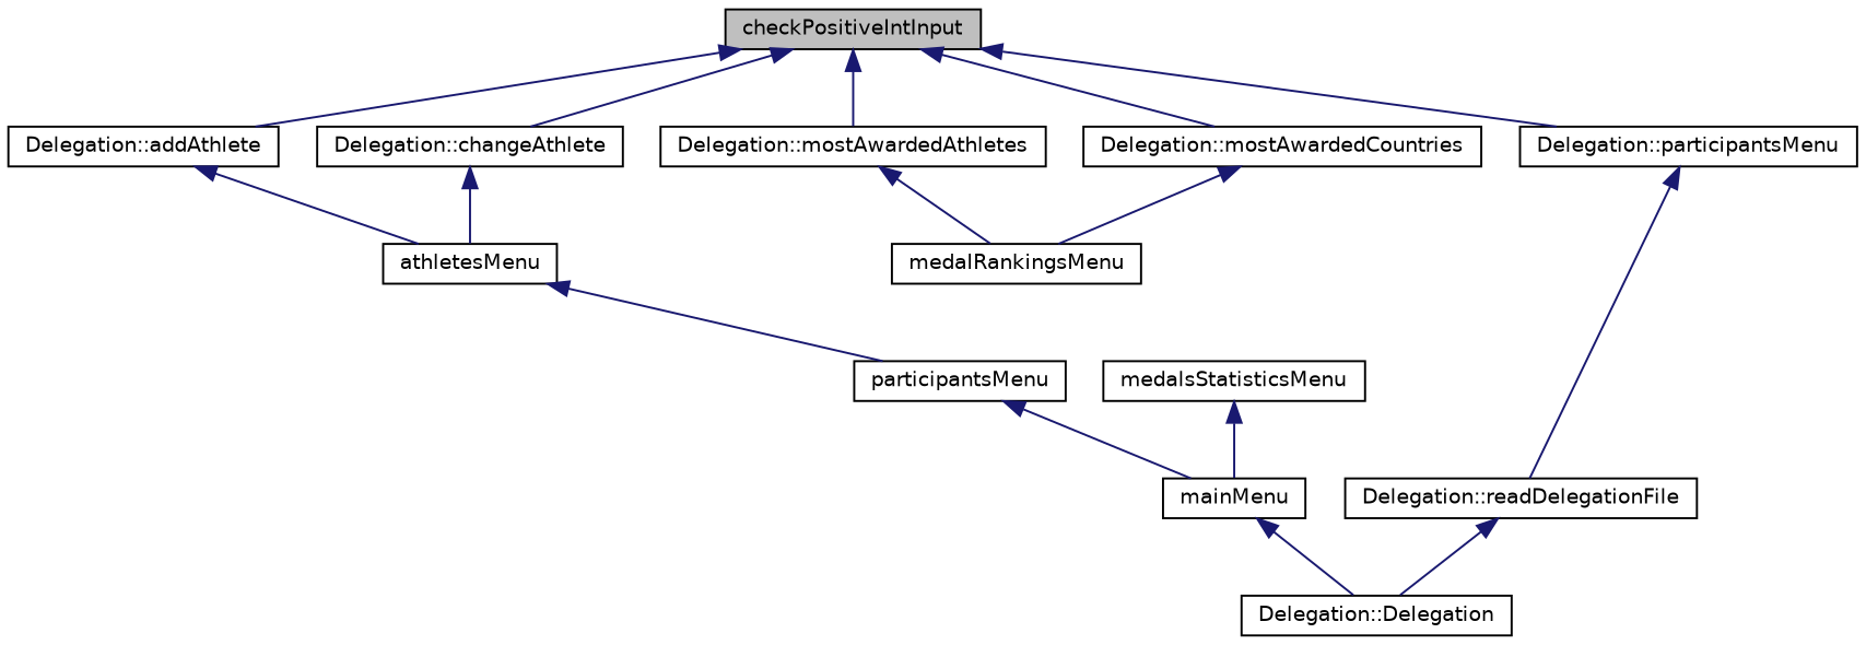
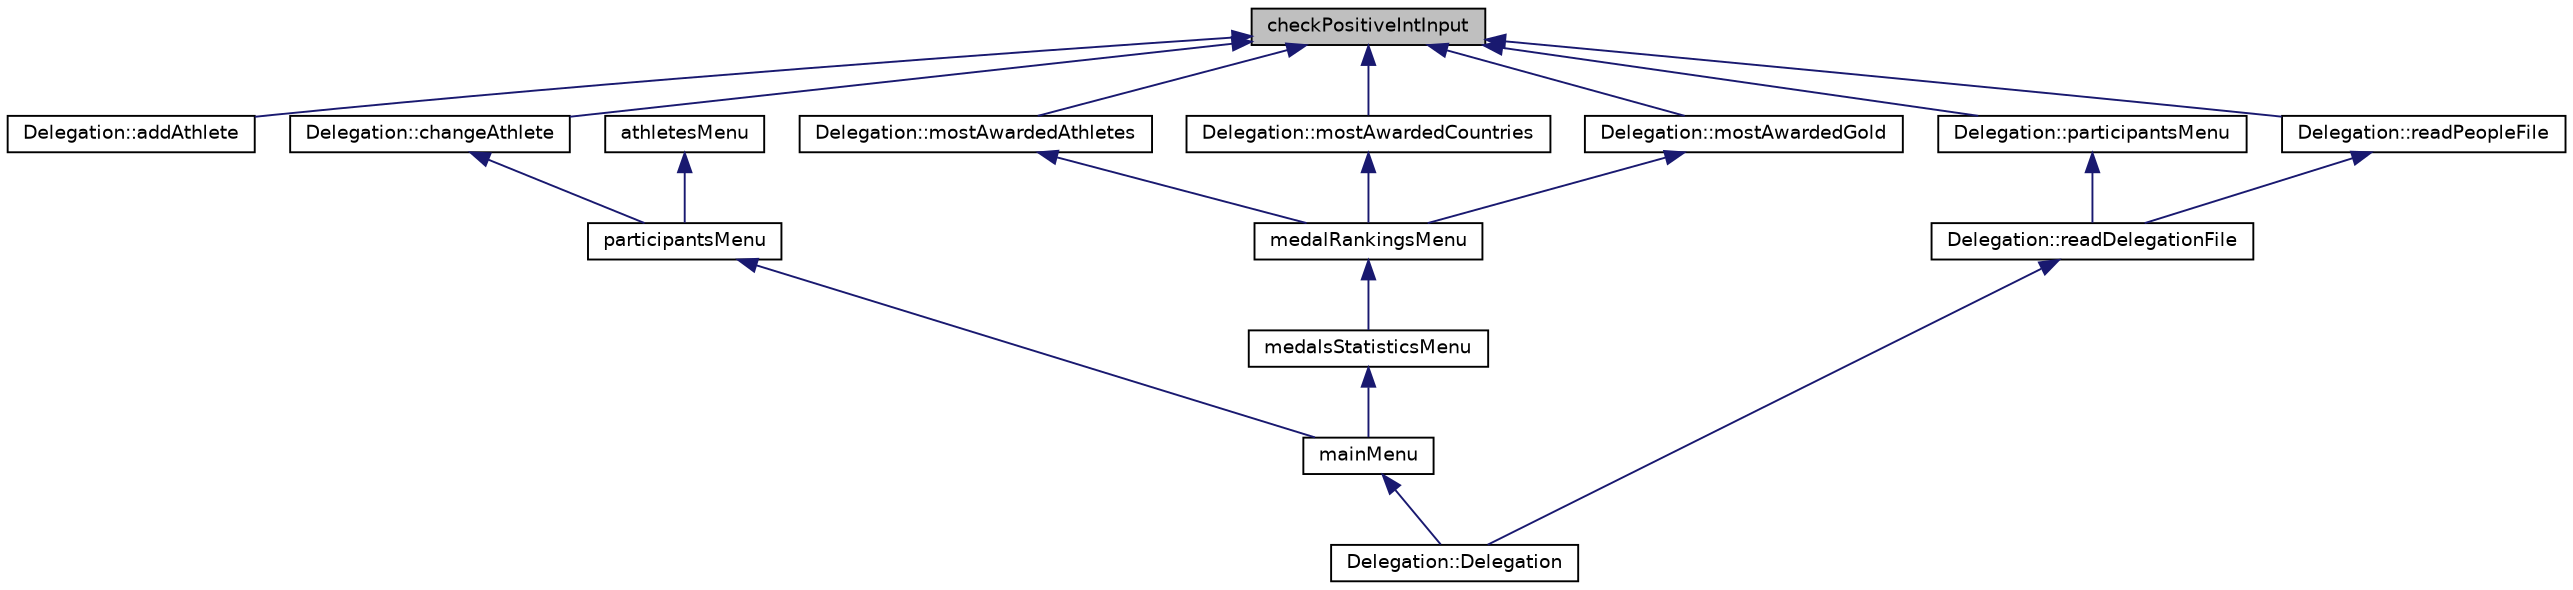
  digraph {
    rankdir=TB
    node [color=black fillcolor=white fontname=Helvetica fontsize=10 shape=record style=filled]
    edge [color=midnightblue dir=back fontname=Helvetica fontsize=10 labelfontname=Helvetica labelfontsize=10 style=solid]
    n1 [fillcolor=grey75 fontcolor=black height=0.2 label=checkPositiveIntInput width=0.4]
    n2 [height=0.2 label="Delegation::addAthlete" width=0.4]
    n3 [height=0.2 label="Delegation::changeAthlete" width=0.4]
    n4 [height=0.2 label="Delegation::mostAwardedAthletes" width=0.4]
    n5 [height=0.2 label="Delegation::mostAwardedCountries" width=0.4]
+   n6 [height=0.2 label="Delegation::mostAwardedGold" width=0.4]
    n7 [height=0.2 label="Delegation::participantsMenu" width=0.4]
+   n8 [height=0.2 label="Delegation::readPeopleFile" width=0.4]
    n9 [height=0.2 label=athletesMenu width=0.4]
    n10 [height=0.2 label=medalRankingsMenu width=0.4]
    n11 [height=0.2 label="Delegation::readDelegationFile" width=0.4]
    n12 [height=0.2 label=participantsMenu width=0.4]
    n13 [height=0.2 label=mainMenu width=0.4]
    n14 [height=0.2 label="Delegation::Delegation" width=0.4]
    n15 [height=0.2 label=medalsStatisticsMenu width=0.4]
    n1 -> n2
    n1 -> n3
    n1 -> n4
    n1 -> n5
+   n1 -> n6
    n1 -> n7
-   n2 -> n9
-   n3 -> n9
+   n1 -> n8
+   n3 -> n12
    n4 -> n10
    n5 -> n10
+   n6 -> n10
    n7 -> n11
+   n8 -> n11
    n9 -> n12
+   n10 -> n15
    n11 -> n14
    n12 -> n13
    n13 -> n14
    n15 -> n13
  }
